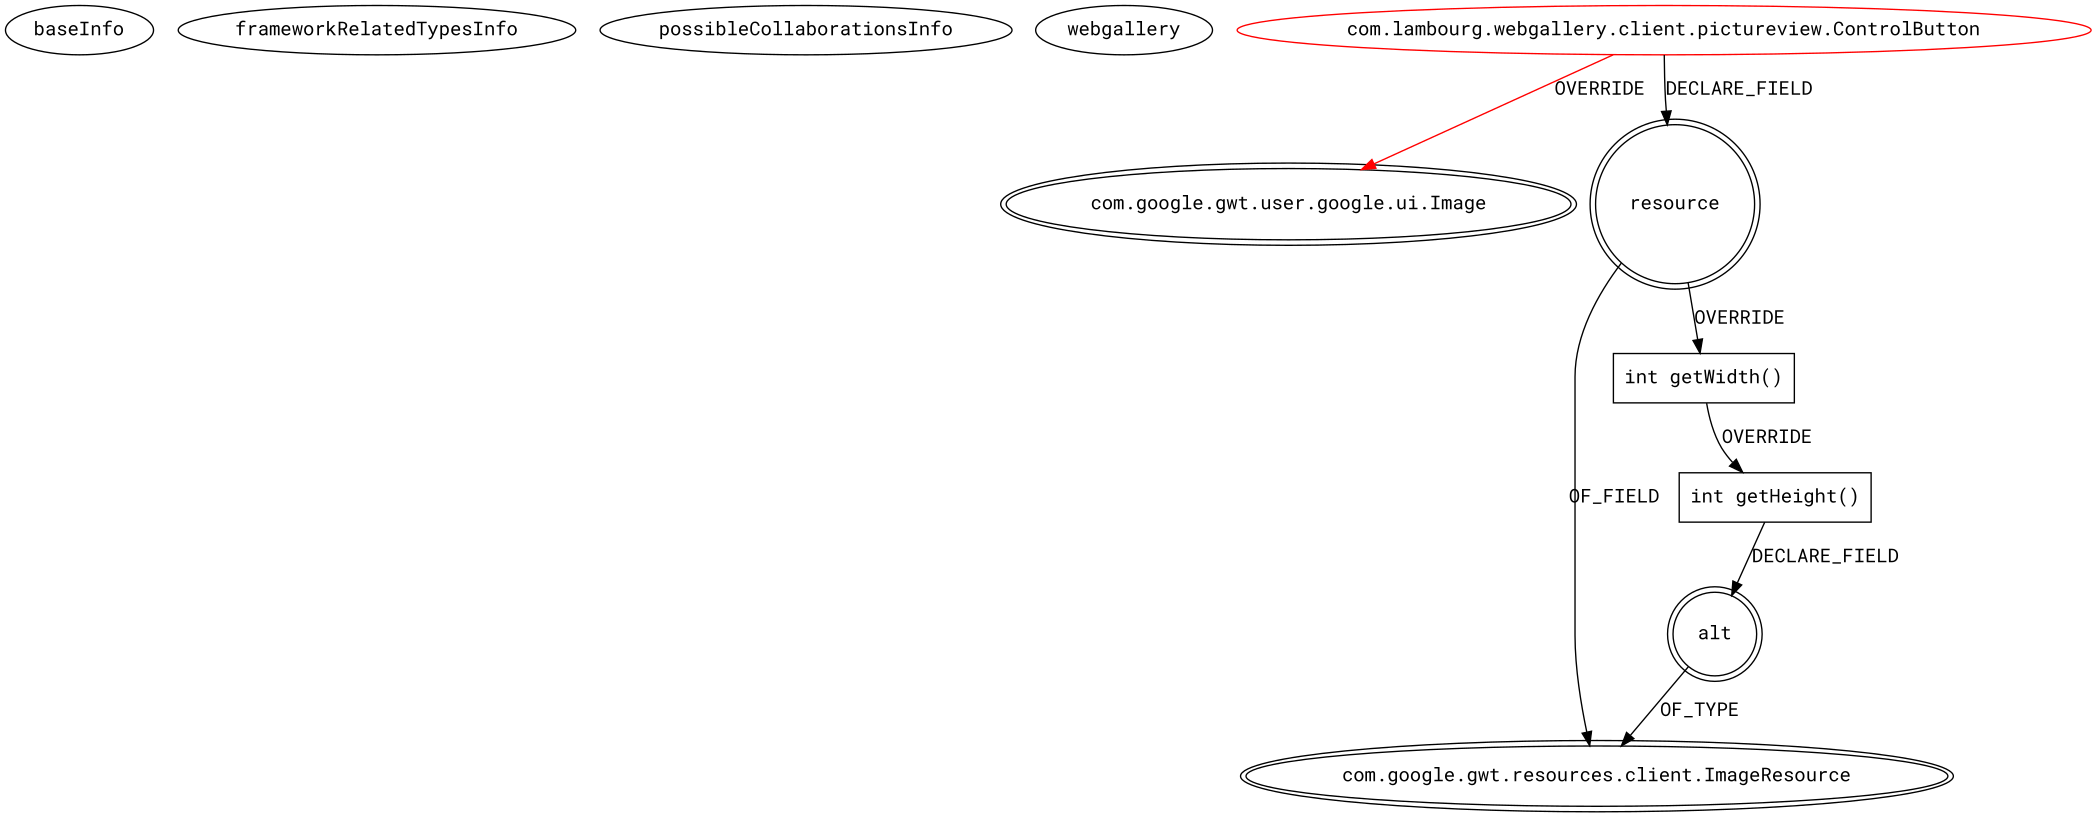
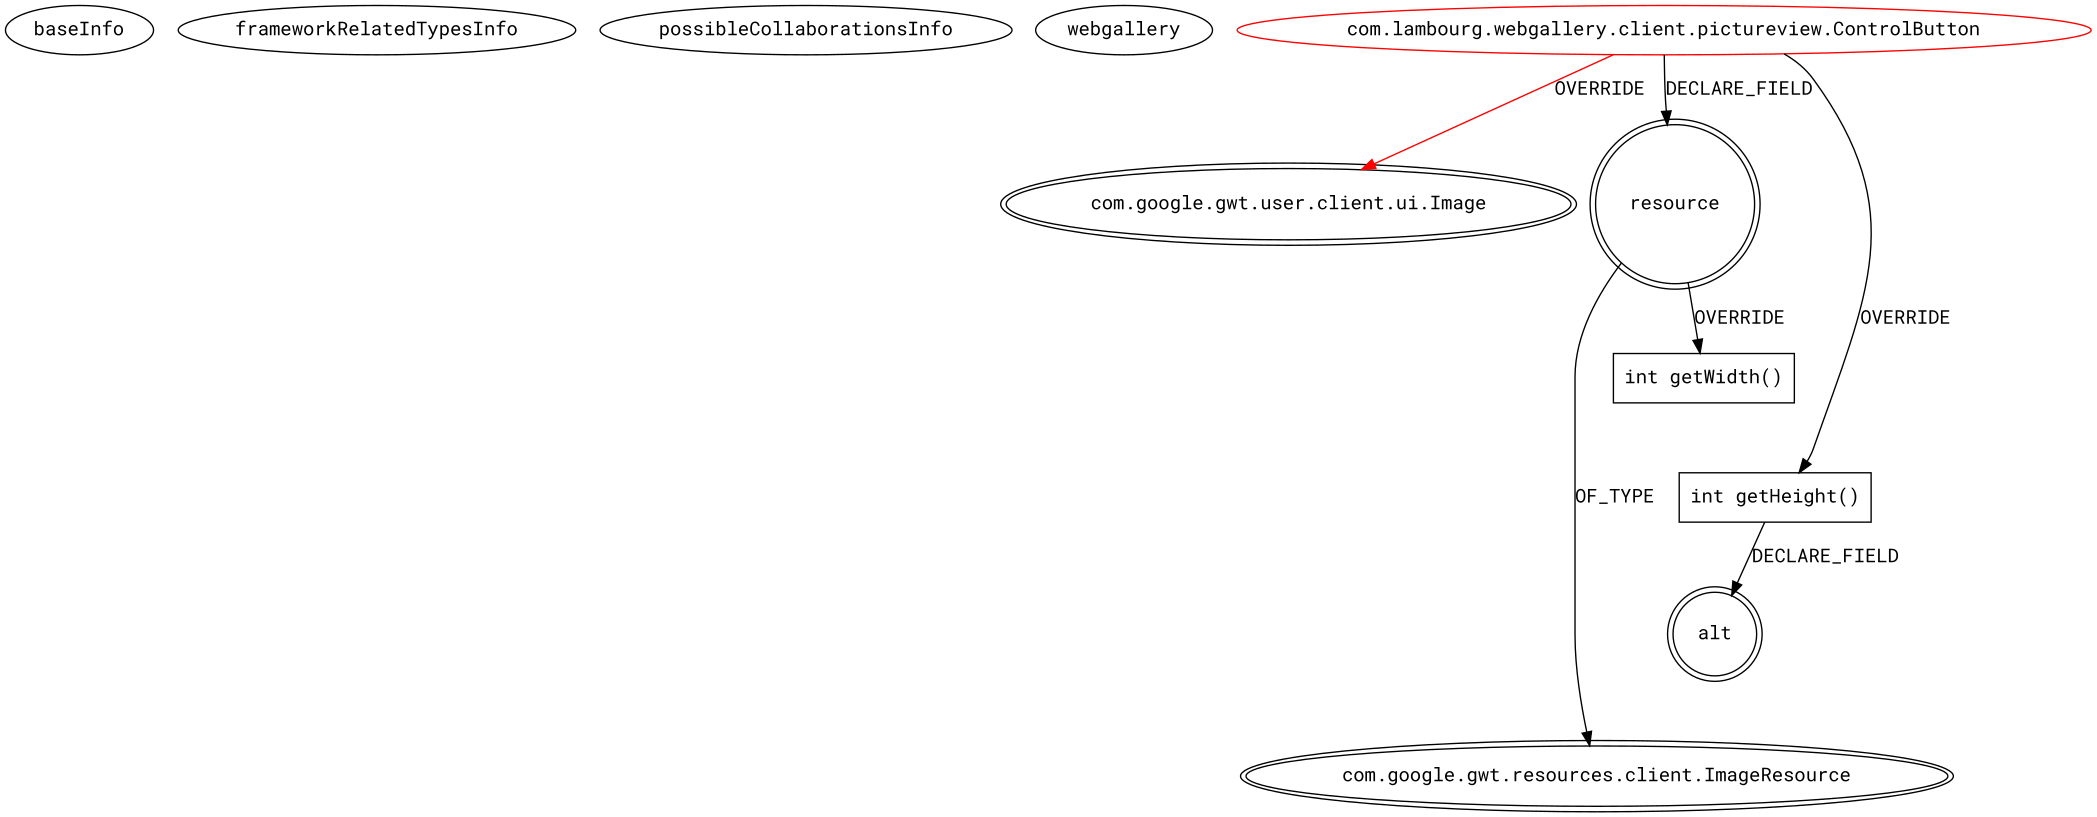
  digraph {
    fontname="Roboto Mono"
    node [fontname="Roboto Mono"]
    edge [fontname="Roboto Mono"]
    baseInfo [category=extension_graph graphId=3566 isAnonymous=false possibleRelation=false]
    frameworkRelatedTypesInfo [0="com.google.gwt.user.client.ui.Image"]
    possibleCollaborationsInfo
    n4 [contextSignature=ControlButton filePath="/lambourg-WebGallery/WebGallery-master/client/src/com/lambourg/webgallery/client/pictureview/ControlButton.java" graphId=3566 label=webgallery projectName="lambourg-WebGallery"]
    n5 [color=red isFrameworkType=false label="com.lambourg.webgallery.client.pictureview.ControlButton" vertexType=ROOT_CLIENT_CLASS_DECLARATION]
-   n6 [isFrameworkType=true label="com.google.gwt.user.google.ui.Image" peripheries=2 vertexType=FRAMEWORK_CLASS_TYPE]
+   n6 [isFrameworkType=true label="com.google.gwt.user.client.ui.Image" peripheries=2 vertexType=FRAMEWORK_CLASS_TYPE]
    n7 [isFrameworkType=true label=resource peripheries=2 shape=circle vertexType=FIELD_DECLARATION]
    n8 [isFrameworkType=false label="int getHeight()" shape=box vertexType=OVERRIDING_METHOD_DECLARATION]
    n9 [isFrameworkType=true label=alt peripheries=2 shape=circle vertexType=FIELD_DECLARATION]
    n10 [isFrameworkType=true label="com.google.gwt.resources.client.ImageResource" peripheries=2 vertexType=FRAMEWORK_INTERFACE_TYPE]
    n11 [isFrameworkType=false label="int getWidth()" shape=box vertexType=OVERRIDING_METHOD_DECLARATION]
    n5 -> n6 [color=red label=OVERRIDE]
    n5 -> n7 [label=DECLARE_FIELD]
-   n11 -> n8 [label=OVERRIDE]
-   n7 -> n10 [label=OF_FIELD]
+   n5 -> n8 [label=OVERRIDE]
+   n7 -> n10 [label=OF_TYPE]
    n7 -> n11 [label=OVERRIDE]
    n8 -> n9 [label=DECLARE_FIELD]
-   n9 -> n10 [label=OF_TYPE]
  }
